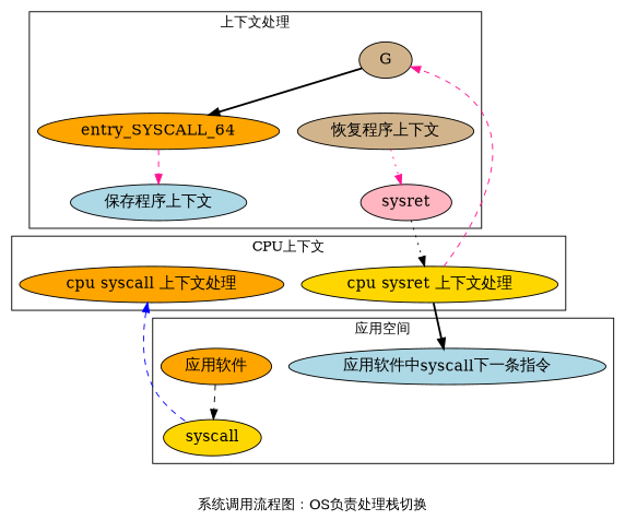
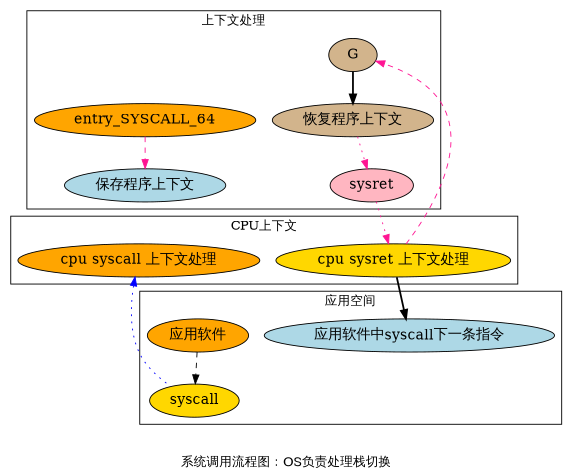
  digraph {
    concentrate=True
    label="系统调用流程图：OS负责处理栈切换"
    rankdir=TB
    node [fillcolor=orange fontsize=16 shape=ellipse style=filled]
    edge [color=deeppink style=dashed]
    n1 [fillcolor=lightblue label="应用软件中syscall下一条指令"]
    n2 [label="应用软件"]
    n3 [fillcolor=gold label=syscall]
    n4 [label="cpu syscall 上下文处理"]
    n5 [fillcolor=gold label="cpu sysret 上下文处理"]
    n6 [label=entry_SYSCALL_64]
    n7 [fillcolor=lightblue label="保存程序上下文"]
    G [fillcolor=tan]
    n9 [fillcolor=tan label="恢复程序上下文"]
    n10 [fillcolor=lightpink label=sysret]
    subgraph cluster_1 {
      color=black
      label="应用空间"
      rankdir=LR
      n1
      n2
      n3
    }
    subgraph cluster_2 {
      color=black
      label="CPU上下文"
      rankdir=TR
      n4
      n5
    }
    subgraph cluster_3 {
      color=black
      label="上下文处理"
      rankdir=TR
      n6
      n7
      G
      n9
      n10
    }
    n2 -> n3 [color=black]
-   n4 -> n3 [color=blue dir=back]
+   n4 -> n3 [color=blue dir=back style=dotted]
    n5 -> n1 [color=black style=bold]
    n5 -> G
    n6 -> n7
-   G -> n6 [color=black style=bold]
+   G -> n9 [color=black style=bold]
    n9 -> n10 [style=dotted]
-   n10 -> n5 [color=black style=dotted]
+   n10 -> n5 [style=dotted]
  }
